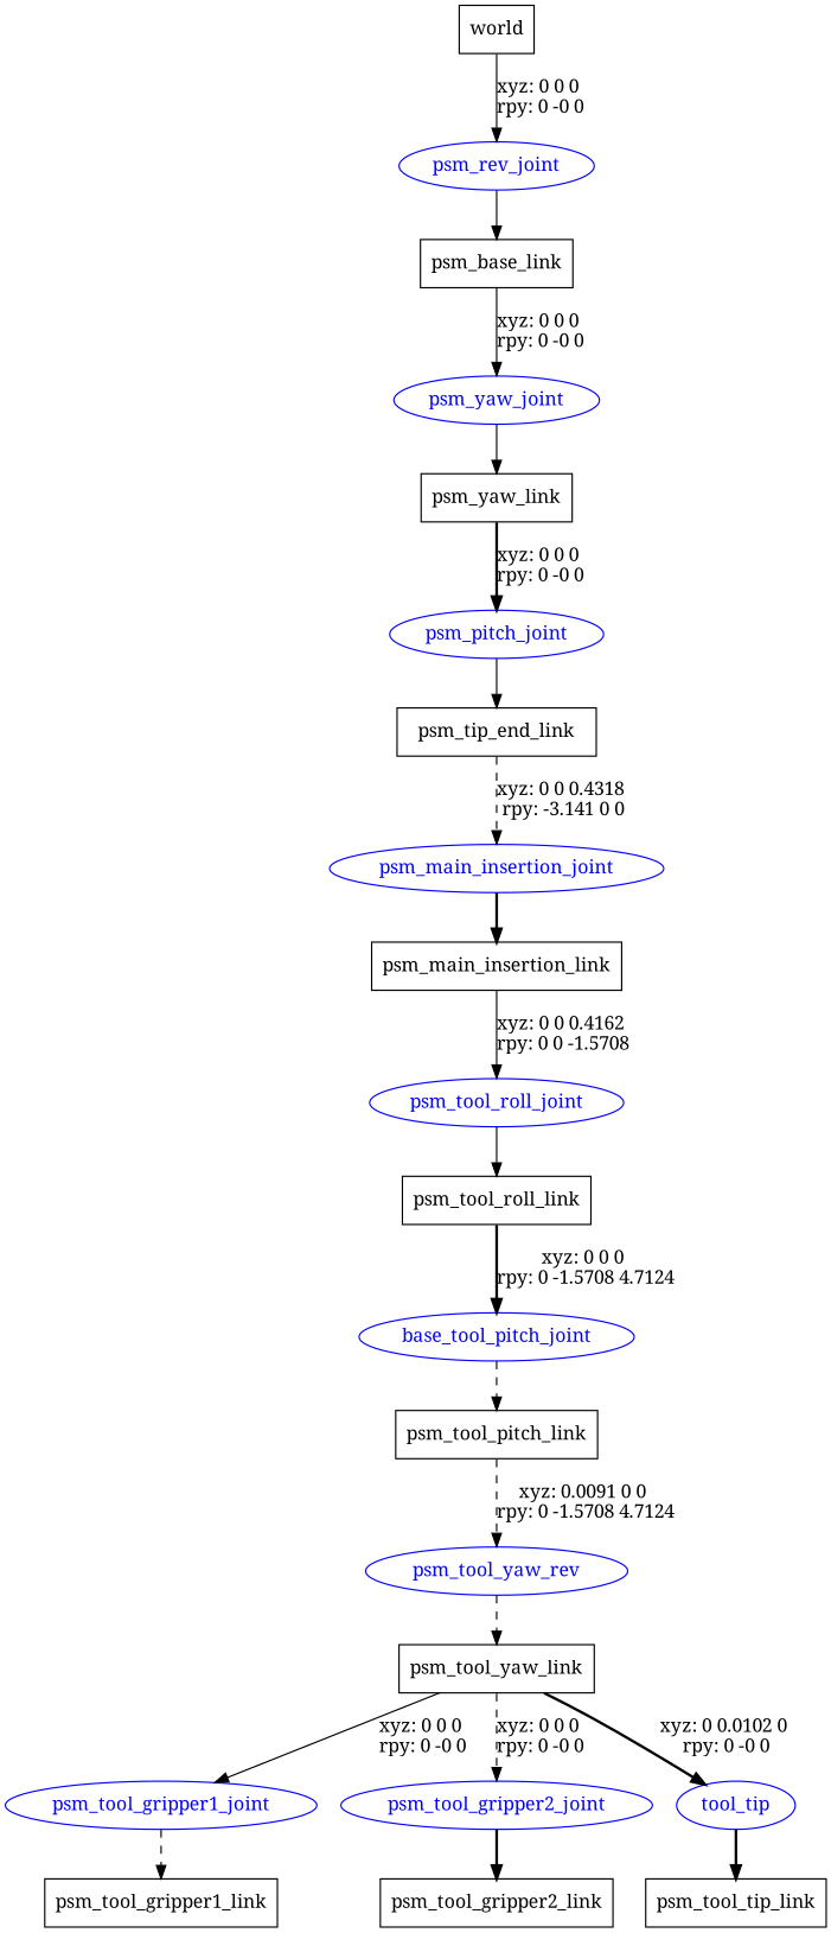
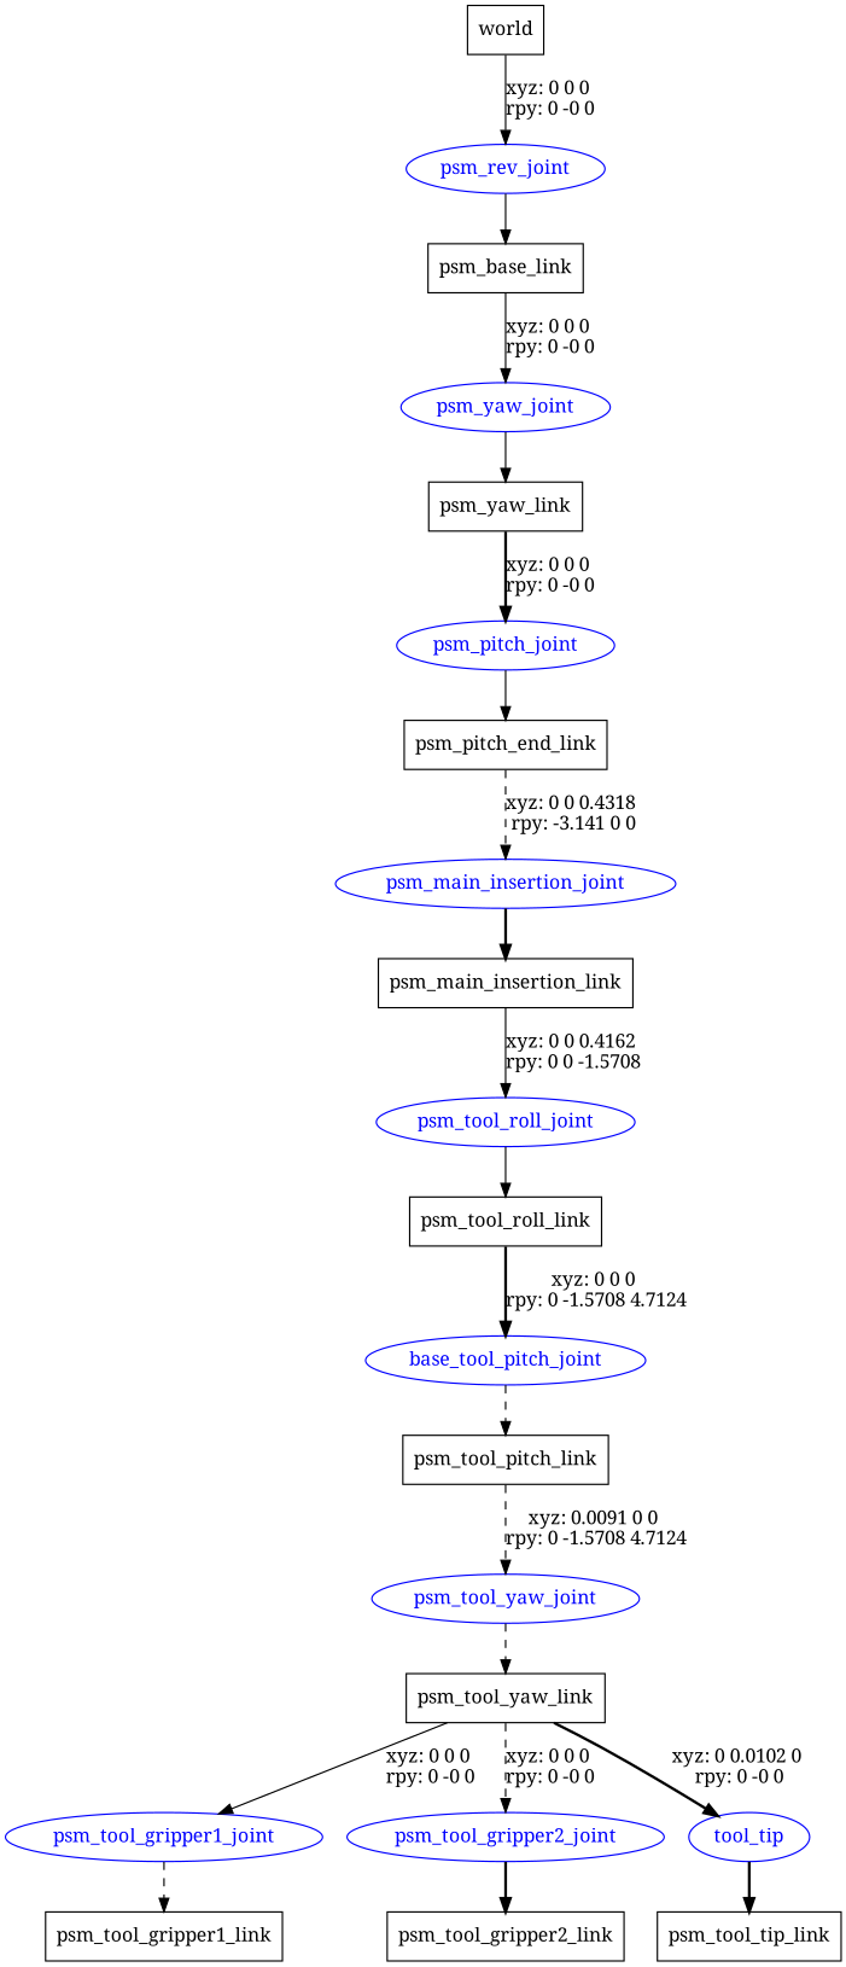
  digraph {
    fontname="Noto Serif"
    node [fontname="Noto Serif" shape=box]
    edge [fontname="Noto Serif" style=solid]
    n1 [label=world]
    psm_rev_joint [color=blue fontcolor=blue shape=ellipse]
    n3 [label=psm_base_link]
    psm_yaw_joint [color=blue fontcolor=blue shape=ellipse]
    n5 [label=psm_yaw_link]
    psm_pitch_joint [color=blue fontcolor=blue shape=ellipse]
-   n7 [label=psm_tip_end_link]
+   n7 [label=psm_pitch_end_link]
    psm_main_insertion_joint [color=blue fontcolor=blue shape=ellipse]
    n9 [label=psm_main_insertion_link]
    psm_tool_roll_joint [color=blue fontcolor=blue shape=ellipse]
    n11 [label=psm_tool_roll_link]
    n12 [color=blue fontcolor=blue label=base_tool_pitch_joint shape=ellipse]
    n13 [label=psm_tool_pitch_link]
-   psm_tool_yaw_joint [color=blue fontcolor=blue shape=ellipse label=psm_tool_yaw_rev]
+   psm_tool_yaw_joint [color=blue fontcolor=blue shape=ellipse]
    n15 [label=psm_tool_yaw_link]
    psm_tool_gripper1_joint [color=blue fontcolor=blue shape=ellipse]
    psm_tool_gripper2_joint [color=blue fontcolor=blue shape=ellipse]
    tool_tip [color=blue fontcolor=blue shape=ellipse]
    n19 [label=psm_tool_gripper1_link]
    n20 [label=psm_tool_gripper2_link]
    n21 [label=psm_tool_tip_link]
    n1 -> psm_rev_joint [label="xyz: 0 0 0 \nrpy: 0 -0 0"]
    psm_rev_joint -> n3
    n3 -> psm_yaw_joint [label="xyz: 0 0 0 \nrpy: 0 -0 0"]
    psm_yaw_joint -> n5
    n5 -> psm_pitch_joint [label="xyz: 0 0 0 \nrpy: 0 -0 0" style=bold]
    psm_pitch_joint -> n7
    n7 -> psm_main_insertion_joint [label="xyz: 0 0 0.4318 \nrpy: -3.141 0 0" style=dashed]
    psm_main_insertion_joint -> n9 [style=bold]
    n9 -> psm_tool_roll_joint [label="xyz: 0 0 0.4162 \nrpy: 0 0 -1.5708"]
    psm_tool_roll_joint -> n11
    n11 -> n12 [label="xyz: 0 0 0 \nrpy: 0 -1.5708 4.7124" style=bold]
    n12 -> n13 [style=dashed]
    n13 -> psm_tool_yaw_joint [label="xyz: 0.0091 0 0 \nrpy: 0 -1.5708 4.7124" style=dashed]
    psm_tool_yaw_joint -> n15 [style=dashed]
    n15 -> psm_tool_gripper1_joint [label="xyz: 0 0 0 \nrpy: 0 -0 0"]
    n15 -> psm_tool_gripper2_joint [label="xyz: 0 0 0 \nrpy: 0 -0 0" style=dashed]
    n15 -> tool_tip [label="xyz: 0 0.0102 0 \nrpy: 0 -0 0" style=bold]
    psm_tool_gripper1_joint -> n19 [style=dashed]
    psm_tool_gripper2_joint -> n20 [style=bold]
    tool_tip -> n21 [style=bold]
  }
